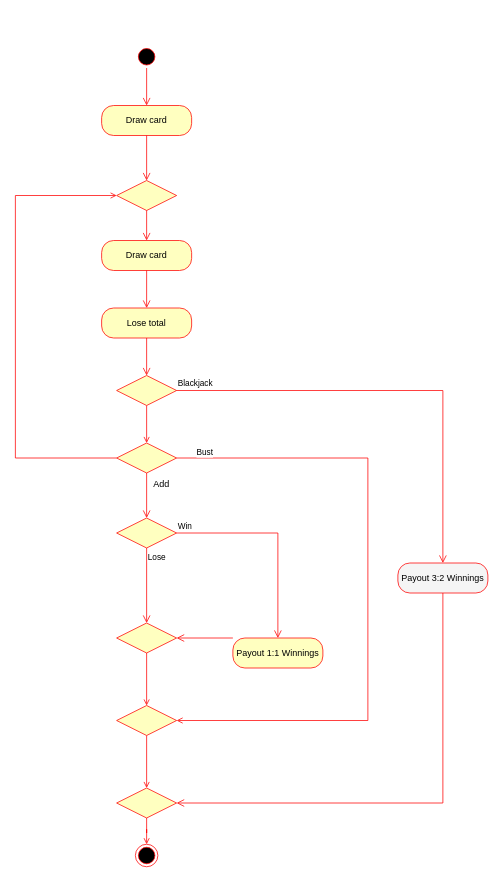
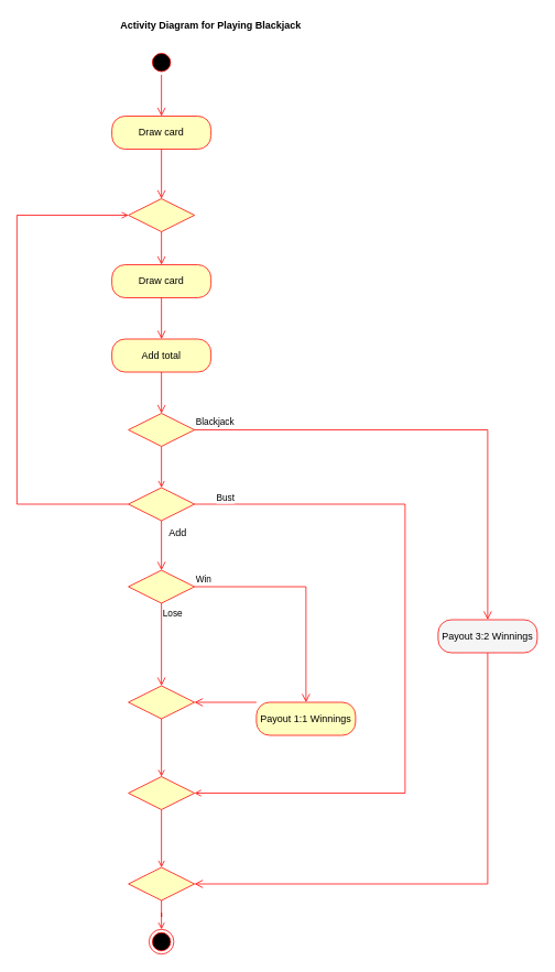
  <mxCell id="0" />
  <mxCell id="1" parent="0" />
+ <mxCell id="2" value="Activity Diagram for Playing Blackjack" style="text;align=center;fontStyle=1;verticalAlign=middle;spacingLeft=3;spacingRight=3;strokeColor=none;rotatable=0;points=[[0,0.5],[1,0.5]];portConstraint=eastwest;" parent="1" vertex="1"><mxGeometry x="110" y="20" width="290" height="20" as="geometry" /></mxCell>
  <mxCell id="3" value="" style="ellipse;html=1;shape=startState;fillColor=#000000;strokeColor=#ff0000;" parent="1" vertex="1"><mxGeometry x="180" y="60" width="30" height="30" as="geometry" /></mxCell>
  <mxCell id="4" value="" style="ellipse;html=1;shape=endState;fillColor=#000000;strokeColor=#ff0000;" parent="1" vertex="1"><mxGeometry x="180" y="1125" width="30" height="30" as="geometry" /></mxCell>
  <mxCell id="5" value="" style="edgeStyle=orthogonalEdgeStyle;html=1;verticalAlign=bottom;endArrow=open;endSize=8;strokeColor=#ff0000;rounded=0;exitX=0.5;exitY=1;exitDx=0;exitDy=0;" parent="1" source="3" target="6" edge="1"><mxGeometry relative="1" as="geometry"><mxPoint x="195" y="250" as="targetPoint" /><mxPoint x="195" y="160" as="sourcePoint" /></mxGeometry></mxCell>
  <mxCell id="6" value="Draw card" style="rounded=1;whiteSpace=wrap;html=1;arcSize=40;fontColor=#000000;fillColor=#ffffc0;strokeColor=#ff0000;" parent="1" vertex="1"><mxGeometry x="135" y="140" width="120" height="40" as="geometry" /></mxCell>
  <mxCell id="7" value="" style="edgeStyle=orthogonalEdgeStyle;html=1;verticalAlign=bottom;endArrow=open;endSize=8;strokeColor=#ff0000;rounded=0;" parent="1" source="6" target="8" edge="1"><mxGeometry relative="1" as="geometry"><mxPoint x="195" y="280" as="targetPoint" /></mxGeometry></mxCell>
  <mxCell id="8" value="" style="rhombus;whiteSpace=wrap;html=1;fillColor=#ffffc0;strokeColor=#ff0000;" parent="1" vertex="1"><mxGeometry x="155" y="240" width="80" height="40" as="geometry" /></mxCell>
  <mxCell id="9" value="" style="edgeStyle=orthogonalEdgeStyle;html=1;align=left;verticalAlign=top;endArrow=open;endSize=8;strokeColor=#ff0000;rounded=0;" parent="1" source="8" target="10" edge="1"><mxGeometry x="-1" relative="1" as="geometry"><mxPoint x="195" y="360" as="targetPoint" /></mxGeometry></mxCell>
  <mxCell id="10" value="Draw card" style="rounded=1;whiteSpace=wrap;html=1;arcSize=40;fontColor=#000000;fillColor=#ffffc0;strokeColor=#ff0000;" parent="1" vertex="1"><mxGeometry x="135" y="320" width="120" height="40" as="geometry" /></mxCell>
  <mxCell id="11" value="" style="edgeStyle=orthogonalEdgeStyle;html=1;verticalAlign=bottom;endArrow=open;endSize=8;strokeColor=#ff0000;rounded=0;entryX=0.5;entryY=0;entryDx=0;entryDy=0;" parent="1" source="10" target="12" edge="1"><mxGeometry relative="1" as="geometry"><mxPoint x="195" y="420" as="targetPoint" /></mxGeometry></mxCell>
- <mxCell id="12" value="Lose total" style="rounded=1;whiteSpace=wrap;html=1;arcSize=40;fontColor=#000000;fillColor=#ffffc0;strokeColor=#ff0000;" parent="1" vertex="1"><mxGeometry x="135" y="410" width="120" height="40" as="geometry" /></mxCell>
+ <mxCell id="12" value="Add total" style="rounded=1;whiteSpace=wrap;html=1;arcSize=40;fontColor=#000000;fillColor=#ffffc0;strokeColor=#ff0000;" parent="1" vertex="1"><mxGeometry x="135" y="410" width="120" height="40" as="geometry" /></mxCell>
  <mxCell id="13" value="" style="edgeStyle=orthogonalEdgeStyle;html=1;verticalAlign=bottom;endArrow=open;endSize=8;strokeColor=#ff0000;rounded=0;" parent="1" source="12" target="16" edge="1"><mxGeometry relative="1" as="geometry"><mxPoint x="195" y="600" as="targetPoint" /></mxGeometry></mxCell>
  <mxCell id="14" style="edgeStyle=orthogonalEdgeStyle;rounded=0;orthogonalLoop=1;jettySize=auto;html=1;entryX=0;entryY=0.5;entryDx=0;entryDy=0;fillColor=#f8cecc;strokeColor=#FF0000;endArrow=open;endFill=0;exitX=0;exitY=0.5;exitDx=0;exitDy=0;" parent="1" source="23" target="8" edge="1"><mxGeometry relative="1" as="geometry"><Array as="points"><mxPoint x="20" y="610" /><mxPoint x="20" y="260" /></Array></mxGeometry></mxCell>
  <mxCell id="15" style="edgeStyle=orthogonalEdgeStyle;rounded=0;orthogonalLoop=1;jettySize=auto;html=1;endArrow=open;endFill=0;strokeColor=#FF0000;" parent="1" source="16" target="23" edge="1"><mxGeometry relative="1" as="geometry"><mxPoint x="195" y="680" as="targetPoint" /></mxGeometry></mxCell>
  <mxCell id="16" value="" style="rhombus;whiteSpace=wrap;html=1;fillColor=#ffffc0;strokeColor=#ff0000;" parent="1" vertex="1"><mxGeometry x="155" y="500" width="80" height="40" as="geometry" /></mxCell>
  <mxCell id="17" value="Blackjack" style="edgeStyle=orthogonalEdgeStyle;html=1;align=left;verticalAlign=bottom;endArrow=open;endSize=8;strokeColor=#ff0000;rounded=0;" parent="1" source="16" target="18" edge="1"><mxGeometry x="-1" relative="1" as="geometry"><mxPoint x="440" y="600" as="targetPoint" /></mxGeometry></mxCell>
  <mxCell id="18" value="Payout 3:2 Winnings" style="rounded=1;whiteSpace=wrap;html=1;arcSize=40;fontColor=#000000;fillColor=#f5f5f5;strokeColor=#ff0000;" parent="1" vertex="1"><mxGeometry x="530" y="750" width="120" height="40" as="geometry" /></mxCell>
  <mxCell id="19" value="" style="edgeStyle=orthogonalEdgeStyle;html=1;verticalAlign=bottom;endArrow=open;endSize=8;strokeColor=#ff0000;rounded=0;entryX=1;entryY=0.5;entryDx=0;entryDy=0;" parent="1" source="18" target="21" edge="1"><mxGeometry relative="1" as="geometry"><mxPoint x="440" y="890" as="targetPoint" /><Array as="points"><mxPoint x="590" y="1070" /></Array></mxGeometry></mxCell>
  <mxCell id="20" style="edgeStyle=orthogonalEdgeStyle;rounded=0;orthogonalLoop=1;jettySize=auto;html=1;entryX=0.5;entryY=0;entryDx=0;entryDy=0;strokeColor=#FF0000;endArrow=open;endFill=0;" parent="1" source="21" target="4" edge="1"><mxGeometry relative="1" as="geometry" /></mxCell>
  <mxCell id="21" value="" style="rhombus;whiteSpace=wrap;html=1;fillColor=#ffffc0;strokeColor=#ff0000;" parent="1" vertex="1"><mxGeometry x="155" y="1050" width="80" height="40" as="geometry" /></mxCell>
  <mxCell id="22" style="edgeStyle=orthogonalEdgeStyle;rounded=0;orthogonalLoop=1;jettySize=auto;html=1;entryX=1;entryY=0.5;entryDx=0;entryDy=0;endArrow=open;endFill=0;strokeColor=#FF0000;" parent="1" source="23" target="26" edge="1"><mxGeometry relative="1" as="geometry"><Array as="points"><mxPoint x="490" y="610" /><mxPoint x="490" y="960" /></Array></mxGeometry></mxCell>
  <mxCell id="23" value="" style="rhombus;whiteSpace=wrap;html=1;fillColor=#ffffc0;strokeColor=#ff0000;" parent="1" vertex="1"><mxGeometry x="155" y="590" width="80" height="40" as="geometry" /></mxCell>
  <mxCell id="24" value="Bust" style="edgeStyle=orthogonalEdgeStyle;html=1;align=left;verticalAlign=top;endArrow=open;endSize=8;strokeColor=#ff0000;rounded=0;" parent="1" source="23" target="27" edge="1"><mxGeometry x="-1" y="76" relative="1" as="geometry"><mxPoint x="195" y="780" as="targetPoint" /><mxPoint x="-11" y="-40" as="offset" /></mxGeometry></mxCell>
  <mxCell id="25" style="edgeStyle=orthogonalEdgeStyle;rounded=0;orthogonalLoop=1;jettySize=auto;html=1;entryX=0.5;entryY=0;entryDx=0;entryDy=0;endArrow=open;endFill=0;strokeColor=#FF0000;" parent="1" source="26" target="21" edge="1"><mxGeometry relative="1" as="geometry" /></mxCell>
  <mxCell id="26" value="" style="rhombus;whiteSpace=wrap;html=1;fillColor=#ffffc0;strokeColor=#ff0000;" parent="1" vertex="1"><mxGeometry x="155" y="940" width="80" height="40" as="geometry" /></mxCell>
  <mxCell id="27" value="" style="rhombus;whiteSpace=wrap;html=1;fillColor=#ffffc0;strokeColor=#ff0000;" parent="1" vertex="1"><mxGeometry x="155" y="690" width="80" height="40" as="geometry" /></mxCell>
  <mxCell id="28" value="Win" style="edgeStyle=orthogonalEdgeStyle;html=1;align=left;verticalAlign=bottom;endArrow=open;endSize=8;strokeColor=#ff0000;rounded=0;" parent="1" source="27" target="30" edge="1"><mxGeometry x="-1" relative="1" as="geometry"><mxPoint x="335" y="780" as="targetPoint" /></mxGeometry></mxCell>
  <mxCell id="29" value="Lose" style="edgeStyle=orthogonalEdgeStyle;html=1;align=left;verticalAlign=top;endArrow=open;endSize=8;strokeColor=#ff0000;rounded=0;entryX=0.5;entryY=0;entryDx=0;entryDy=0;" parent="1" source="27" target="33" edge="1"><mxGeometry x="-1" relative="1" as="geometry"><mxPoint x="195" y="860" as="targetPoint" /></mxGeometry></mxCell>
  <mxCell id="30" value="Payout 1:1 Winnings" style="rounded=1;whiteSpace=wrap;html=1;arcSize=40;fontColor=#000000;fillColor=#ffffc0;strokeColor=#ff0000;" parent="1" vertex="1"><mxGeometry x="310" y="850" width="120" height="40" as="geometry" /></mxCell>
  <mxCell id="31" value="" style="edgeStyle=orthogonalEdgeStyle;html=1;verticalAlign=bottom;endArrow=open;endSize=8;strokeColor=#ff0000;rounded=0;entryX=1;entryY=0.5;entryDx=0;entryDy=0;" parent="1" source="30" target="33" edge="1"><mxGeometry relative="1" as="geometry"><mxPoint x="370" y="930" as="targetPoint" /><Array as="points"><mxPoint x="370" y="850" /></Array></mxGeometry></mxCell>
  <mxCell id="32" style="edgeStyle=orthogonalEdgeStyle;rounded=0;orthogonalLoop=1;jettySize=auto;html=1;entryX=0.5;entryY=0;entryDx=0;entryDy=0;endArrow=open;endFill=0;strokeColor=#FF0000;" parent="1" source="33" target="26" edge="1"><mxGeometry relative="1" as="geometry" /></mxCell>
  <mxCell id="33" value="" style="rhombus;whiteSpace=wrap;html=1;fillColor=#ffffc0;strokeColor=#ff0000;" parent="1" vertex="1"><mxGeometry x="155" y="830" width="80" height="40" as="geometry" /></mxCell>
  <mxCell id="34" value="Add" style="text;html=1;strokeColor=none;fillColor=none;align=center;verticalAlign=middle;whiteSpace=wrap;rounded=0;" parent="1" vertex="1"><mxGeometry x="200" y="640" width="30" height="10" as="geometry" /></mxCell>
